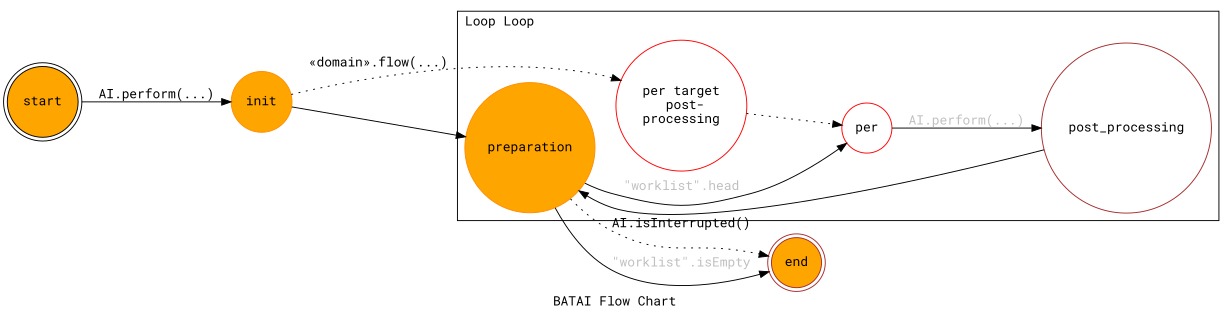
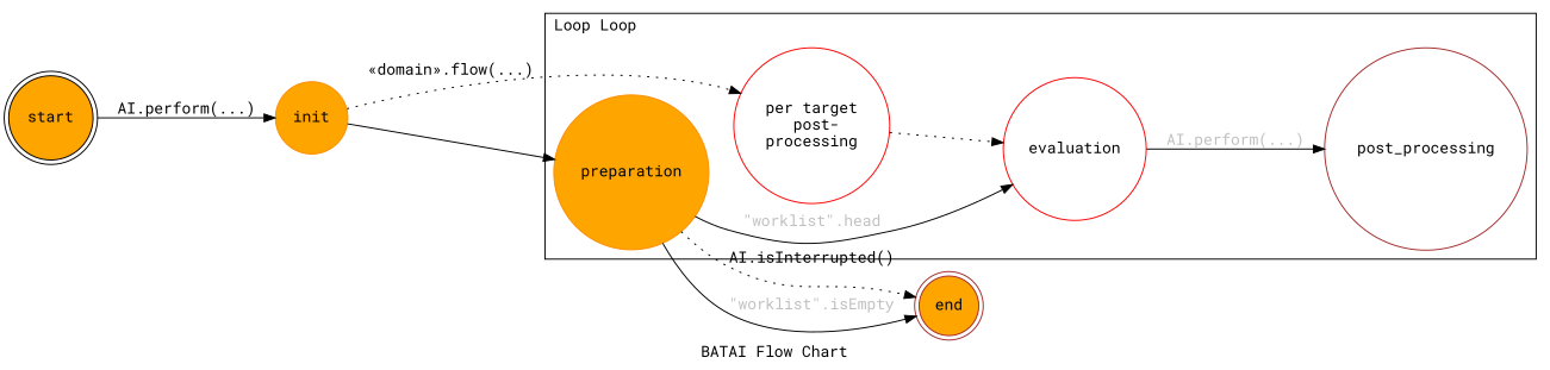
  digraph {
    compound=true
    fontname="Roboto Mono"
    label="BATAI Flow Chart"
    rankdir=LR
    node [color=brown fillcolor=orange fontname="Roboto Mono" shape=circle style=filled]
    edge [fontname="Roboto Mono" style=solid]
    start [color=black shape=doublecircle]
    end [shape=doublecircle]
    preparation [color=darkorange]
    post_processing [fillcolor=white]
-   evaluation [color=red fillcolor=white label=per]
+   evaluation [color=red fillcolor=white]
    n6 [color=red fillcolor=white label="per target\n post-\nprocessing"]
    init [color=darkorange]
    subgraph sub_1 {
      rank=source
      start
    }
    subgraph sub_2 {
      rank=sink
      end
    }
    subgraph cluster_3 {
      label="Loop Loop"
      labeljust=l
      evaluation
      n6
      subgraph sub_4 {
        label="Interpreter Loop"
        labeljust=l
        rank=source
        preparation
      }
      subgraph sub_5 {
        label="Interpreter Loop"
        labeljust=l
        rank=sink
        post_processing
      }
    }
    start -> init [label="AI.perform(...)"]
    preparation -> end [label="AI.isInterrupted()" style=dotted]
    preparation -> end [fontcolor=gray label="\"worklist\".isEmpty"]
    preparation -> evaluation [fontcolor=gray label="\"worklist\".head"]
-   post_processing -> preparation
    evaluation -> post_processing [fontcolor=gray label="AI.perform(...)"]
    n6 -> evaluation [style=dotted]
    init -> preparation
    init -> n6 [label="«domain».flow(...)" style=dotted]
  }
